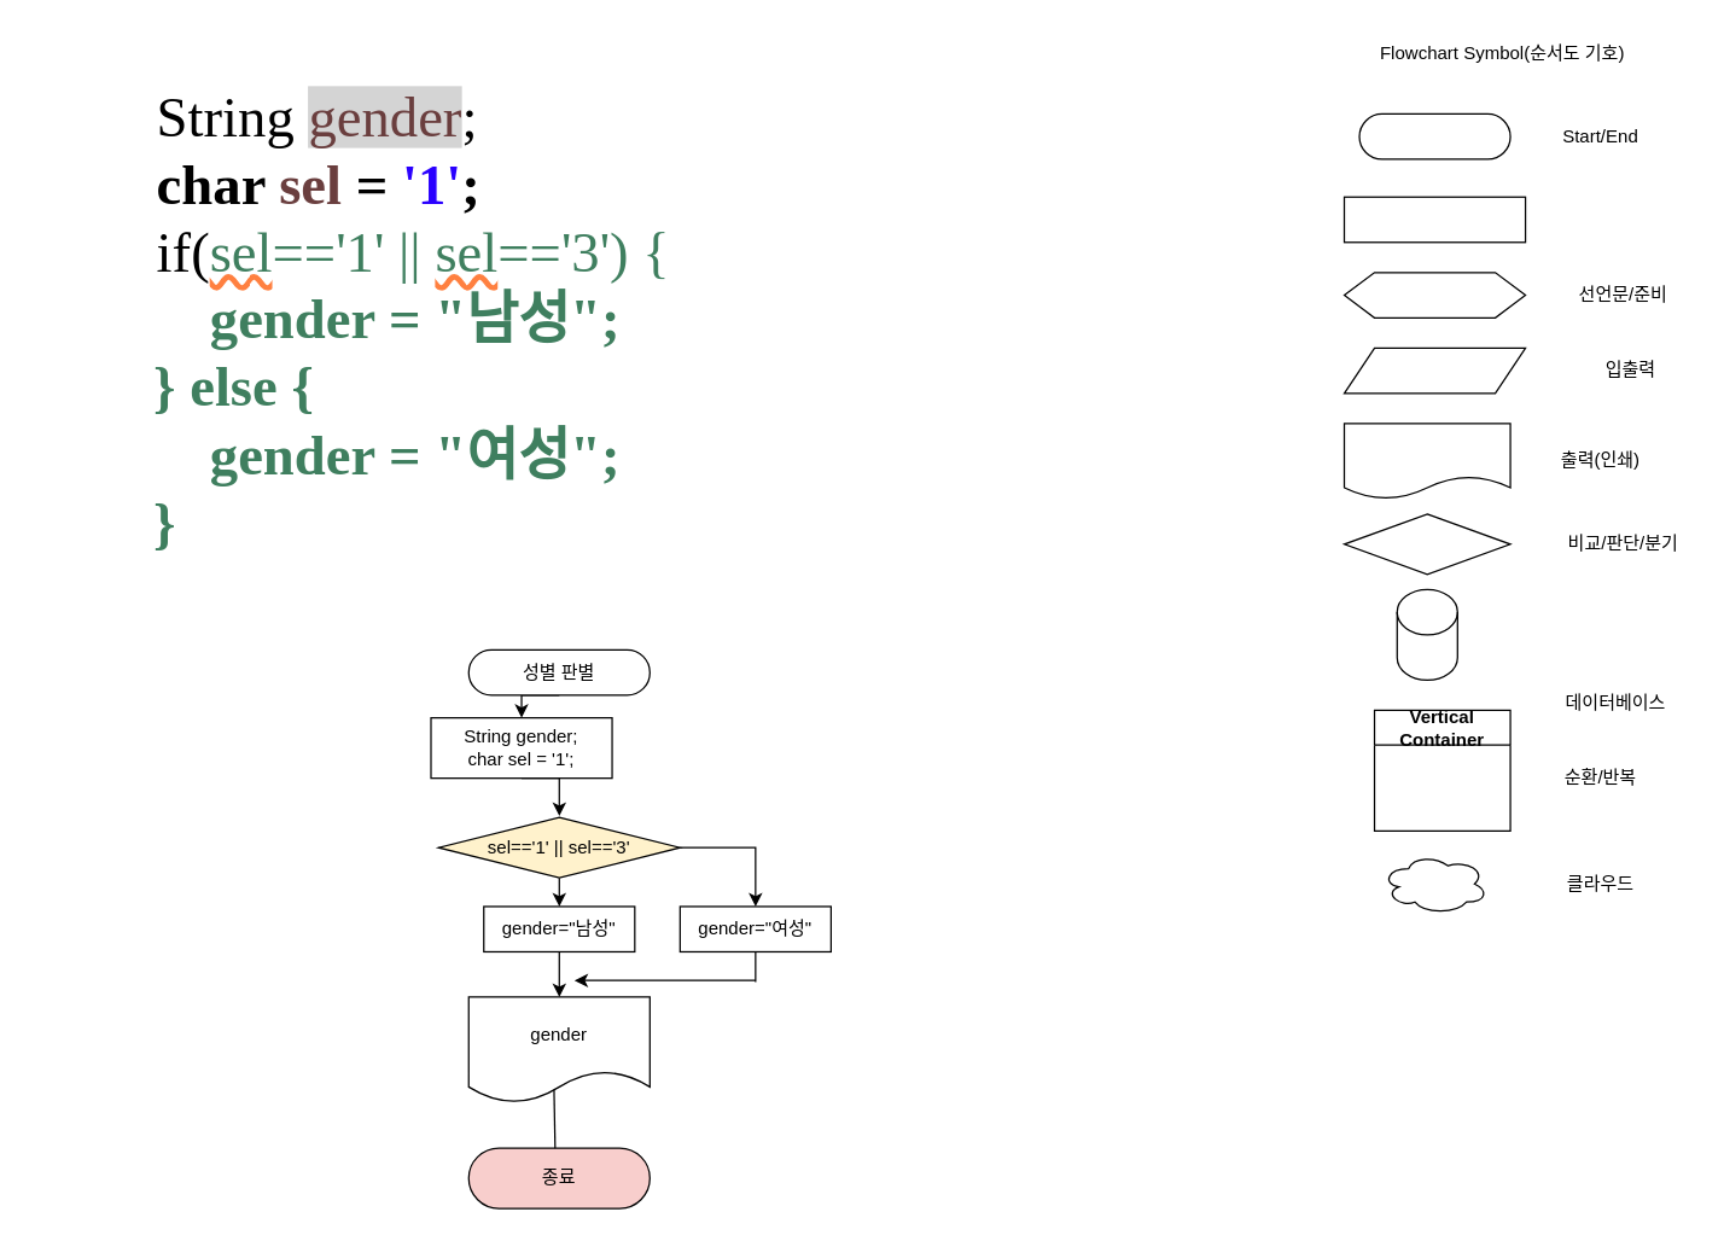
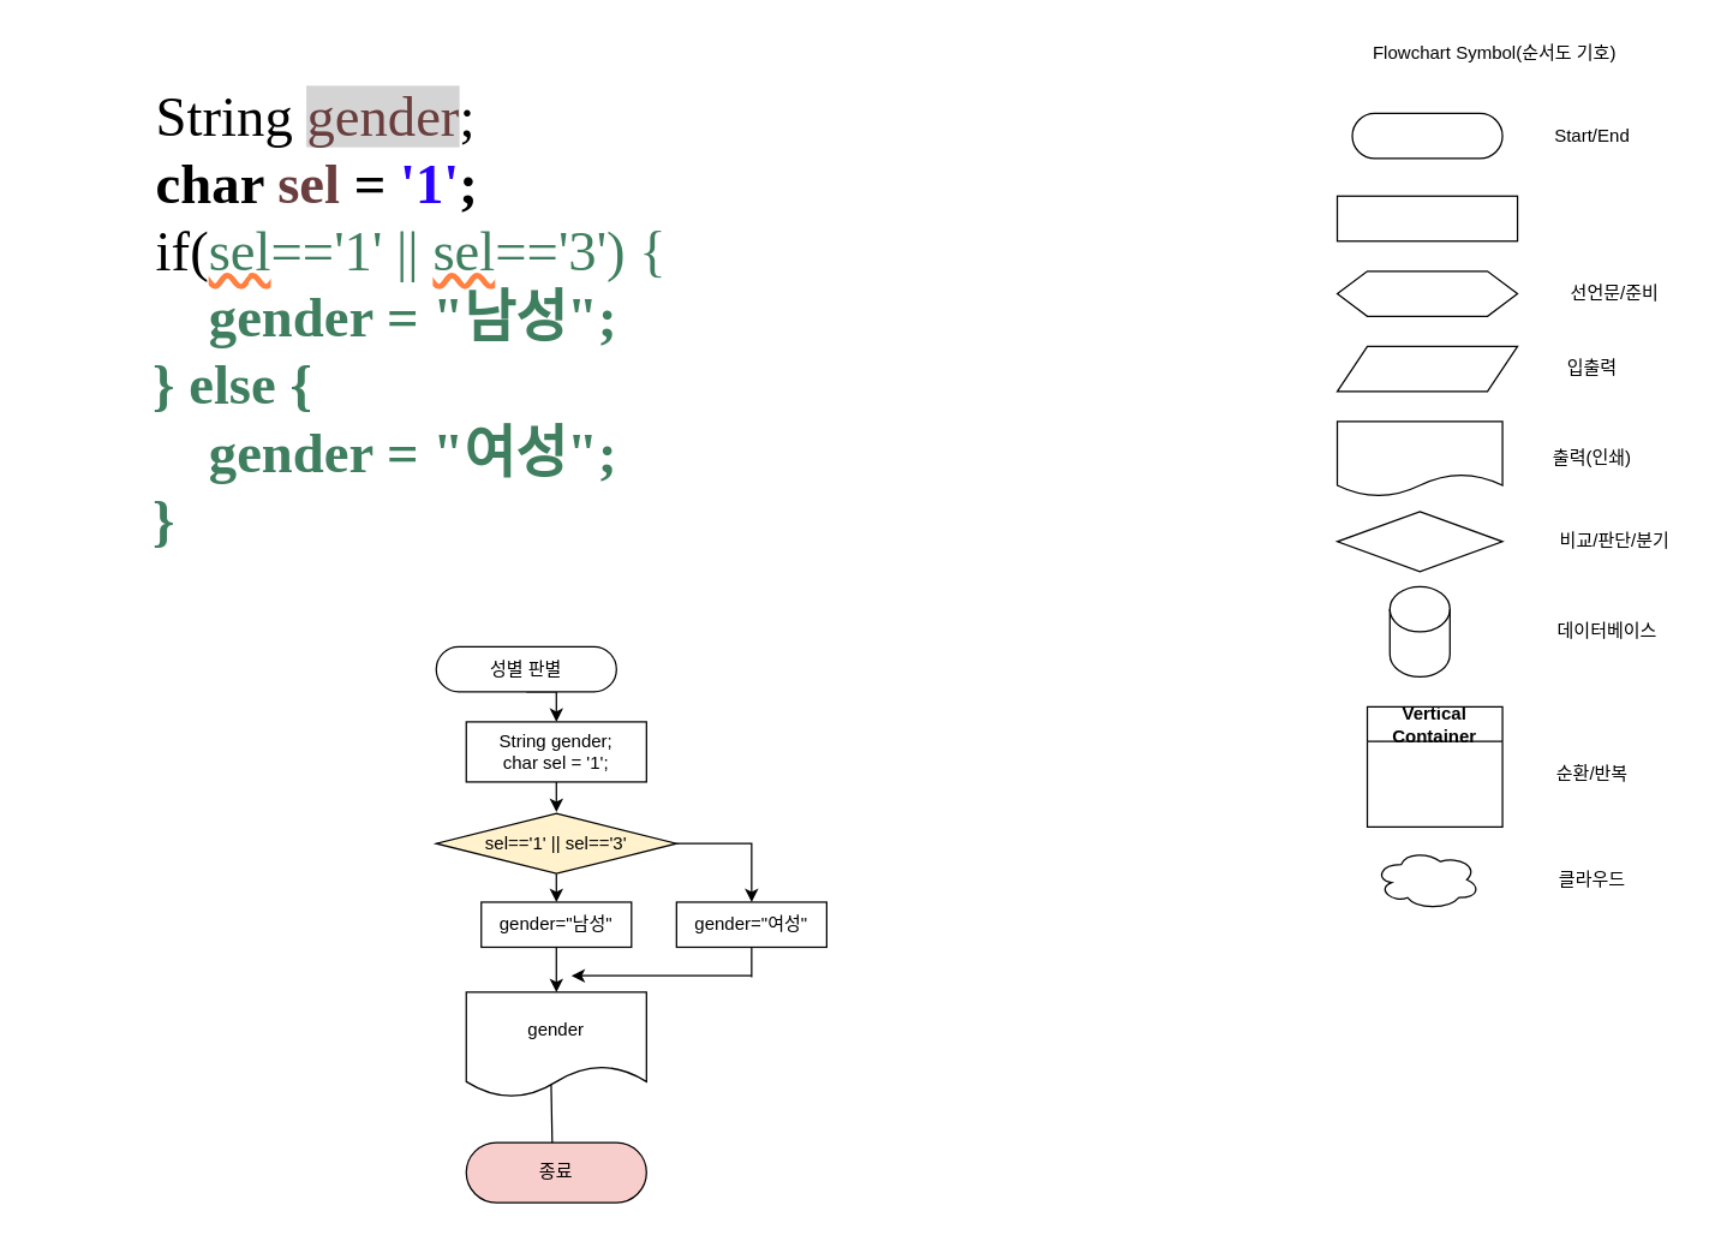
  <mxCell id="0" />
  <mxCell id="1" parent="0" />
  <mxCell id="2" value="&lt;h1&gt;&lt;div style=&quot;background-color:#ffffff;padding:0px 0px 0px 2px;&quot;&gt;&lt;div style=&quot;font-family: Consolas; font-size: 28pt;&quot;&gt;&lt;div style=&quot;padding: 0px 0px 0px 2px;&quot;&gt;&lt;div style=&quot;font-size: 28pt;&quot;&gt;&lt;p style=&quot;margin:0;&quot;&gt;&amp;nbsp;&amp;nbsp;&amp;nbsp;&amp;nbsp;&lt;span style=&quot;border-color: var(--border-color); font-size: 28pt; font-weight: normal;&quot;&gt;&amp;nbsp;&amp;nbsp;&amp;nbsp;&amp;nbsp;&lt;/span&gt;&lt;span style=&quot;border-color: var(--border-color); font-size: 28pt; font-weight: normal;&quot;&gt;String&amp;nbsp;&lt;/span&gt;&lt;span style=&quot;border-color: var(--border-color); font-size: 28pt; font-weight: normal; color: rgb(106, 62, 62); background-color: rgb(212, 212, 212);&quot;&gt;gender&lt;/span&gt;&lt;span style=&quot;border-color: var(--border-color); font-size: 28pt; font-weight: normal;&quot;&gt;;&lt;/span&gt;&lt;span style=&quot;&quot;&gt;&lt;br&gt;&lt;/span&gt;&lt;/p&gt;&lt;p style=&quot;margin:0;&quot;&gt;&lt;span style=&quot;&quot;&gt;&amp;nbsp;&amp;nbsp;&amp;nbsp;&amp;nbsp;&lt;/span&gt;&lt;span style=&quot;&quot;&gt;&amp;nbsp;&amp;nbsp;&amp;nbsp;&amp;nbsp;&lt;/span&gt;char &lt;span style=&quot;color:#6a3e3e;&quot;&gt;sel&lt;/span&gt; = &lt;span style=&quot;color:#2a00ff;&quot;&gt;'1'&lt;/span&gt;;&lt;/p&gt;&lt;p style=&quot;margin:0;&quot;&gt;&lt;span style=&quot;font-size: 28pt; font-weight: normal;&quot;&gt;&amp;nbsp; &amp;nbsp;&amp;nbsp;&lt;/span&gt;&lt;span style=&quot;font-size: 28pt; font-weight: normal;&quot;&gt;&amp;nbsp;&amp;nbsp;&amp;nbsp;&amp;nbsp;&lt;/span&gt;&lt;span style=&quot;font-size: 28pt; font-weight: normal;&quot;&gt;if(&lt;/span&gt;&lt;span style=&quot;font-size: 28pt; font-weight: normal; color: rgb(63, 127, 95); text-decoration-line: underline; text-decoration-color: rgb(255, 128, 64); text-decoration-style: wavy;&quot;&gt;sel&lt;/span&gt;&lt;span style=&quot;font-size: 28pt; font-weight: normal; color: rgb(63, 127, 95);&quot;&gt;=='1' || &lt;/span&gt;&lt;span style=&quot;font-size: 28pt; font-weight: normal; color: rgb(63, 127, 95); text-decoration-line: underline; text-decoration-color: rgb(255, 128, 64); text-decoration-style: wavy;&quot;&gt;sel&lt;/span&gt;&lt;span style=&quot;font-size: 28pt; font-weight: normal; color: rgb(63, 127, 95);&quot;&gt;=='3') {&lt;/span&gt;&lt;br&gt;&lt;/p&gt;&lt;/div&gt;&lt;/div&gt;&lt;p style=&quot;margin:0;&quot;&gt;&lt;span style=&quot;color:#3f7f5f;&quot;&gt;&lt;span style=&quot;&quot;&gt;&amp;nbsp;&amp;nbsp;&amp;nbsp;&amp;nbsp;&lt;/span&gt;&lt;span style=&quot;&quot;&gt;&amp;nbsp;&amp;nbsp;&amp;nbsp;&amp;nbsp;&lt;/span&gt;&lt;span style=&quot;&quot;&gt;&amp;nbsp;&amp;nbsp;&amp;nbsp;&amp;nbsp;&lt;/span&gt;gender = &quot;남성&quot;;&lt;/span&gt;&lt;/p&gt;&lt;p style=&quot;margin:0;&quot;&gt;&lt;span style=&quot;color:#3f7f5f;&quot;&gt;&lt;span style=&quot;&quot;&gt;&amp;nbsp;&amp;nbsp;&amp;nbsp;&amp;nbsp;&lt;/span&gt;&lt;span style=&quot;&quot;&gt;&amp;nbsp;&amp;nbsp;&amp;nbsp;&amp;nbsp;&lt;/span&gt;} else {&lt;/span&gt;&lt;/p&gt;&lt;p style=&quot;margin:0;&quot;&gt;&lt;span style=&quot;color:#3f7f5f;&quot;&gt;&lt;span style=&quot;&quot;&gt;&amp;nbsp;&amp;nbsp;&amp;nbsp;&amp;nbsp;&lt;/span&gt;&lt;span style=&quot;&quot;&gt;&amp;nbsp;&amp;nbsp;&amp;nbsp;&amp;nbsp;&lt;/span&gt;&lt;span style=&quot;&quot;&gt;&amp;nbsp;&amp;nbsp;&amp;nbsp;&amp;nbsp;&lt;/span&gt;gender = &quot;여성&quot;;&lt;/span&gt;&lt;/p&gt;&lt;p style=&quot;margin:0;&quot;&gt;&lt;span style=&quot;color:#3f7f5f;&quot;&gt;&lt;span style=&quot;&quot;&gt;&amp;nbsp;&amp;nbsp;&amp;nbsp;&amp;nbsp;&lt;/span&gt;&lt;span style=&quot;&quot;&gt;&amp;nbsp;&amp;nbsp;&amp;nbsp;&amp;nbsp;&lt;/span&gt;}&lt;/span&gt;&lt;/p&gt;&lt;/div&gt;&lt;/div&gt;&lt;/h1&gt;" style="text;html=1;spacing=5;spacingTop=-20;whiteSpace=wrap;overflow=hidden;rounded=0;" vertex="1" parent="1"><mxGeometry x="20" y="50" width="770" height="330" as="geometry" /></mxCell>
  <mxCell id="3" value="" style="rounded=1;whiteSpace=wrap;html=1;arcSize=50;" vertex="1" parent="1"><mxGeometry x="900" y="75" width="100" height="30" as="geometry" /></mxCell>
  <mxCell id="4" value="Start/End" style="text;html=1;align=center;verticalAlign=middle;whiteSpace=wrap;rounded=0;" vertex="1" parent="1"><mxGeometry x="1030" y="75" width="60" height="30" as="geometry" /></mxCell>
  <mxCell id="5" value="" style="rounded=0;whiteSpace=wrap;html=1;" vertex="1" parent="1"><mxGeometry x="890" y="130" width="120" height="30" as="geometry" /></mxCell>
  <mxCell id="6" value="" style="shape=hexagon;perimeter=hexagonPerimeter2;whiteSpace=wrap;html=1;fixedSize=1;" vertex="1" parent="1"><mxGeometry x="890" y="180" width="120" height="30" as="geometry" /></mxCell>
  <mxCell id="7" value="선언문/준비" style="text;html=1;align=center;verticalAlign=middle;whiteSpace=wrap;rounded=0;" vertex="1" parent="1"><mxGeometry x="1030" y="180" width="90" height="30" as="geometry" /></mxCell>
  <mxCell id="8" value="" style="shape=parallelogram;perimeter=parallelogramPerimeter;whiteSpace=wrap;html=1;fixedSize=1;" vertex="1" parent="1"><mxGeometry x="890" y="230" width="120" height="30" as="geometry" /></mxCell>
- <mxCell id="9" value="입출력" style="text;html=1;align=center;verticalAlign=middle;whiteSpace=wrap;rounded=0;" vertex="1" parent="1"><mxGeometry x="1050" y="230" width="60" height="30" as="geometry" /></mxCell>
+ <mxCell id="9" value="입출력" style="text;html=1;align=center;verticalAlign=middle;whiteSpace=wrap;rounded=0;" vertex="1" parent="1"><mxGeometry x="1030" y="230" width="60" height="30" as="geometry" /></mxCell>
  <mxCell id="10" value="" style="shape=document;whiteSpace=wrap;html=1;boundedLbl=1;" vertex="1" parent="1"><mxGeometry x="890" y="280" width="110" height="50" as="geometry" /></mxCell>
  <mxCell id="11" value="출력(인쇄)" style="text;html=1;align=center;verticalAlign=middle;whiteSpace=wrap;rounded=0;" vertex="1" parent="1"><mxGeometry x="1030" y="290" width="60" height="30" as="geometry" /></mxCell>
  <mxCell id="12" value="" style="rhombus;whiteSpace=wrap;html=1;" vertex="1" parent="1"><mxGeometry x="890" y="340" width="110" height="40" as="geometry" /></mxCell>
  <mxCell id="13" value="비교/판단/분기" style="text;html=1;align=center;verticalAlign=middle;whiteSpace=wrap;rounded=0;" vertex="1" parent="1"><mxGeometry x="1030" y="345" width="90" height="30" as="geometry" /></mxCell>
  <mxCell id="14" value="Flowchart Symbol(순서도 기호)" style="text;html=1;align=center;verticalAlign=middle;whiteSpace=wrap;rounded=0;" vertex="1" parent="1"><mxGeometry x="880" y="20" width="230" height="30" as="geometry" /></mxCell>
  <mxCell id="15" value="" style="shape=cylinder3;whiteSpace=wrap;html=1;boundedLbl=1;backgroundOutline=1;size=15;" vertex="1" parent="1"><mxGeometry x="925" y="390" width="40" height="60" as="geometry" /></mxCell>
- <mxCell id="16" value="데이터베이스" style="text;html=1;align=center;verticalAlign=middle;whiteSpace=wrap;rounded=0;" vertex="1" parent="1"><mxGeometry x="1020" y="450" width="100" height="30" as="geometry" /></mxCell>
+ <mxCell id="16" value="데이터베이스" style="text;html=1;align=center;verticalAlign=middle;whiteSpace=wrap;rounded=0;" vertex="1" parent="1"><mxGeometry x="1020" y="405" width="100" height="30" as="geometry" /></mxCell>
  <mxCell id="17" value="Vertical Container" style="swimlane;whiteSpace=wrap;html=1;" vertex="1" parent="1"><mxGeometry x="910" y="470" width="90" height="80" as="geometry" /></mxCell>
  <mxCell id="18" value="순환/반복" style="text;html=1;align=center;verticalAlign=middle;whiteSpace=wrap;rounded=0;" vertex="1" parent="1"><mxGeometry x="1030" y="500" width="60" height="30" as="geometry" /></mxCell>
  <mxCell id="19" value="" style="ellipse;shape=cloud;whiteSpace=wrap;html=1;" vertex="1" parent="1"><mxGeometry x="915" y="565" width="70" height="40" as="geometry" /></mxCell>
  <mxCell id="20" value="클라우드" style="text;html=1;align=center;verticalAlign=middle;whiteSpace=wrap;rounded=0;" vertex="1" parent="1"><mxGeometry x="1020" y="570" width="80" height="30" as="geometry" /></mxCell>
  <mxCell id="21" style="edgeStyle=orthogonalEdgeStyle;rounded=0;orthogonalLoop=1;jettySize=auto;html=1;exitX=0.5;exitY=1;exitDx=0;exitDy=0;entryX=0.5;entryY=0;entryDx=0;entryDy=0;" edge="1" parent="1" source="22" target="24"><mxGeometry relative="1" as="geometry" /></mxCell>
- <mxCell id="22" value="성별 판별" style="rounded=1;whiteSpace=wrap;html=1;arcSize=50;" vertex="1" parent="1"><mxGeometry x="310" y="430" width="120" height="30" as="geometry" /></mxCell>
+ <mxCell id="22" value="성별 판별" style="rounded=1;whiteSpace=wrap;html=1;arcSize=50;" vertex="1" parent="1"><mxGeometry x="290" y="430" width="120" height="30" as="geometry" /></mxCell>
  <mxCell id="23" style="edgeStyle=orthogonalEdgeStyle;rounded=0;orthogonalLoop=1;jettySize=auto;html=1;exitX=0.5;exitY=1;exitDx=0;exitDy=0;" edge="1" parent="1" source="24"><mxGeometry relative="1" as="geometry"><mxPoint x="370.011" y="540" as="targetPoint" /></mxGeometry></mxCell>
- <mxCell id="24" value="String gender;&lt;br&gt;char sel = '1';" style="rounded=0;whiteSpace=wrap;html=1;" vertex="1" parent="1"><mxGeometry x="285" y="475" width="120" height="40" as="geometry" /></mxCell>
+ <mxCell id="24" value="String gender;&lt;br&gt;char sel = '1';" style="rounded=0;whiteSpace=wrap;html=1;" vertex="1" parent="1"><mxGeometry x="310" y="480" width="120" height="40" as="geometry" /></mxCell>
  <mxCell id="25" style="edgeStyle=orthogonalEdgeStyle;rounded=0;orthogonalLoop=1;jettySize=auto;html=1;exitX=0.5;exitY=1;exitDx=0;exitDy=0;entryX=0.5;entryY=0;entryDx=0;entryDy=0;" edge="1" parent="1" source="27" target="29"><mxGeometry relative="1" as="geometry" /></mxCell>
  <mxCell id="26" style="edgeStyle=orthogonalEdgeStyle;rounded=0;orthogonalLoop=1;jettySize=auto;html=1;exitX=1;exitY=0.5;exitDx=0;exitDy=0;entryX=0.5;entryY=0;entryDx=0;entryDy=0;" edge="1" parent="1" source="27" target="30"><mxGeometry relative="1" as="geometry" /></mxCell>
  <mxCell id="27" value="sel=='1' || sel=='3'" style="rhombus;whiteSpace=wrap;html=1;fillColor=#fff2cc;" vertex="1" parent="1"><mxGeometry x="290" y="541" width="160" height="40" as="geometry" /></mxCell>
  <mxCell id="28" style="edgeStyle=orthogonalEdgeStyle;rounded=0;orthogonalLoop=1;jettySize=auto;html=1;exitX=0.5;exitY=1;exitDx=0;exitDy=0;entryX=0.5;entryY=0;entryDx=0;entryDy=0;" edge="1" parent="1" source="29" target="31"><mxGeometry relative="1" as="geometry" /></mxCell>
  <mxCell id="29" value="gender=&quot;남성&quot;" style="rounded=0;whiteSpace=wrap;html=1;" vertex="1" parent="1"><mxGeometry x="320" y="600" width="100" height="30" as="geometry" /></mxCell>
  <mxCell id="30" value="gender=&quot;여성&quot;" style="rounded=0;whiteSpace=wrap;html=1;" vertex="1" parent="1"><mxGeometry x="450" y="600" width="100" height="30" as="geometry" /></mxCell>
  <mxCell id="31" value="gender" style="shape=document;whiteSpace=wrap;html=1;boundedLbl=1;" vertex="1" parent="1"><mxGeometry x="310" y="660" width="120" height="70" as="geometry" /></mxCell>
  <mxCell id="32" value="종료" style="rounded=1;whiteSpace=wrap;html=1;arcSize=50;fillColor=#f8cecc;" vertex="1" parent="1"><mxGeometry x="310" y="760" width="120" height="40" as="geometry" /></mxCell>
  <mxCell id="33" value="" style="endArrow=classic;html=1;rounded=0;" edge="1" parent="1"><mxGeometry width="50" height="50" relative="1" as="geometry"><mxPoint x="500" y="649" as="sourcePoint" /><mxPoint x="380" y="649" as="targetPoint" /></mxGeometry></mxCell>
  <mxCell id="34" value="" style="endArrow=none;html=1;rounded=0;entryX=0.5;entryY=1;entryDx=0;entryDy=0;" edge="1" parent="1" target="30"><mxGeometry width="50" height="50" relative="1" as="geometry"><mxPoint x="500" y="650" as="sourcePoint" /><mxPoint x="430" y="680" as="targetPoint" /></mxGeometry></mxCell>
  <mxCell id="35" value="" style="endArrow=none;html=1;rounded=0;exitX=0.471;exitY=0.881;exitDx=0;exitDy=0;exitPerimeter=0;entryX=0.477;entryY=0.002;entryDx=0;entryDy=0;entryPerimeter=0;" edge="1" parent="1" source="31" target="32"><mxGeometry width="50" height="50" relative="1" as="geometry"><mxPoint x="380" y="730" as="sourcePoint" /><mxPoint x="430" y="680" as="targetPoint" /></mxGeometry></mxCell>
